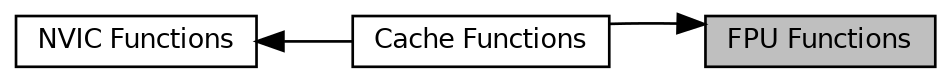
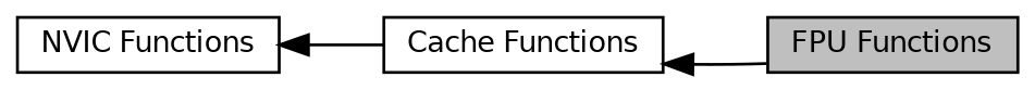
  digraph {
    rankdir=LR
    node [color=black fillcolor=white fontname=Helvetica fontsize=10 shape=box style=filled]
    edge [dir=back fontname=Helvetica fontsize=10 labelfontname=Helvetica labelfontsize=10 shape=plaintext style=solid]
    n1 [height=0.2 label="Cache Functions" width=0.4]
    n2 [fillcolor=grey75 fontcolor=black height=0.2 label="FPU Functions" width=0.4]
    n3 [height=0.2 label="NVIC Functions" width=0.4]
-   n2 -> n1
+   n1 -> n2
    n3 -> n1
  }
